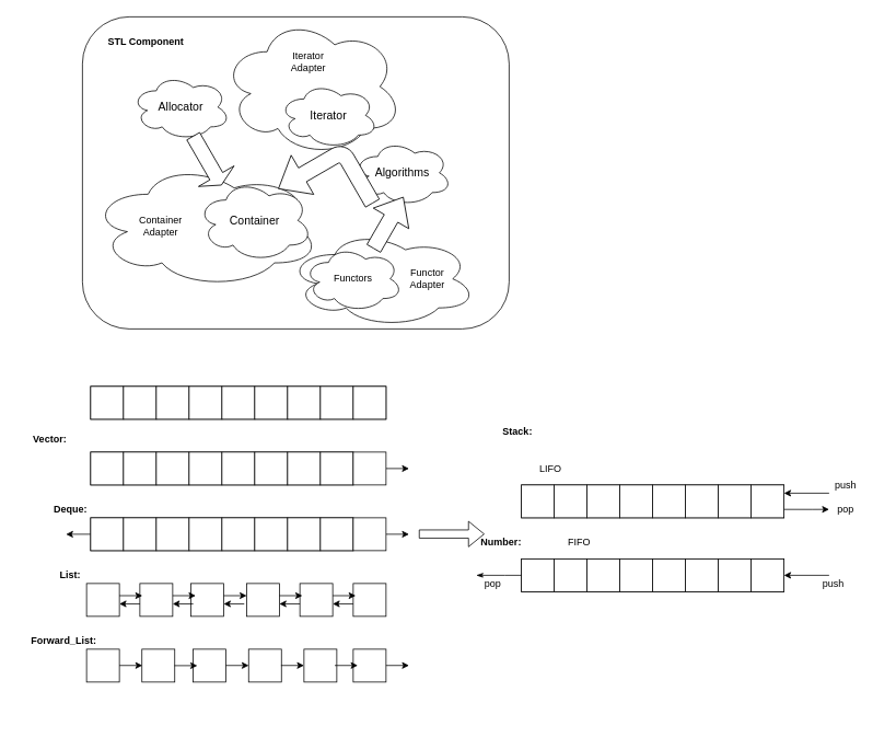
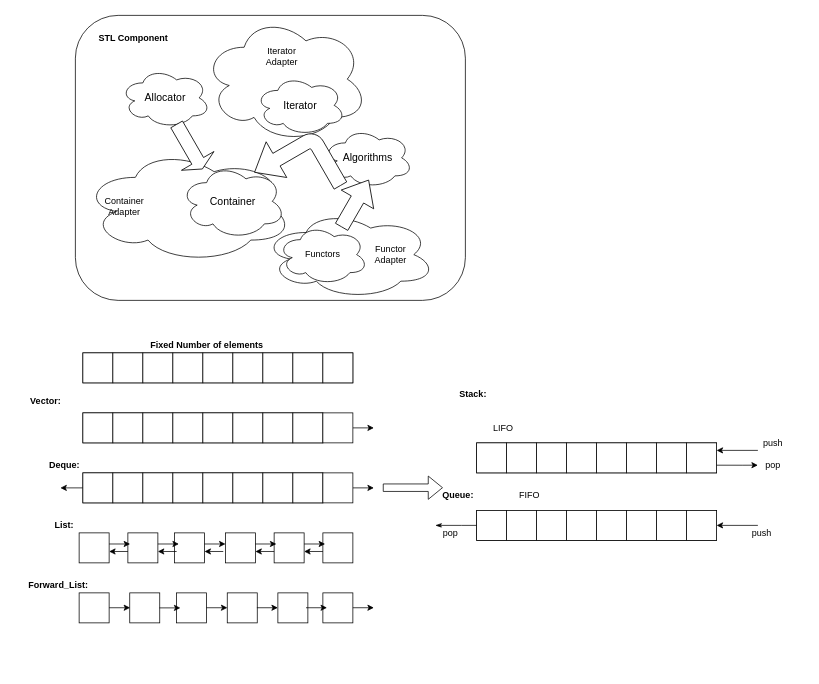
  <mxCell id="0" />
  <mxCell id="1" parent="0" />
  <mxCell id="2" value="" style="whiteSpace=wrap;html=1;strokeColor=#FFFFFF;" vertex="1" parent="1"><mxGeometry x="20" y="420" width="1050" height="470" as="geometry" /></mxCell>
  <mxCell id="3" value="" style="whiteSpace=wrap;html=1;rounded=1;" parent="1" vertex="1"><mxGeometry x="100" y="20" width="520" height="380" as="geometry" /></mxCell>
  <mxCell id="4" value="" style="ellipse;shape=cloud;whiteSpace=wrap;html=1;rounded=1;" parent="1" vertex="1"><mxGeometry x="270" y="20" width="220" height="170" as="geometry" /></mxCell>
  <mxCell id="5" value="" style="ellipse;shape=cloud;whiteSpace=wrap;html=1;rounded=1;" parent="1" vertex="1"><mxGeometry x="350" y="280" width="230" height="118" as="geometry" /></mxCell>
  <mxCell id="6" value="" style="ellipse;shape=cloud;whiteSpace=wrap;html=1;rounded=1;" parent="1" vertex="1"><mxGeometry x="110" y="197.99" width="280" height="152.01" as="geometry" /></mxCell>
  <mxCell id="7" value="&lt;font style=&quot;font-size: 14px&quot;&gt;Allocator&lt;/font&gt;" style="ellipse;shape=cloud;whiteSpace=wrap;html=1;" parent="1" vertex="1"><mxGeometry x="160" y="90" width="120" height="80" as="geometry" /></mxCell>
  <mxCell id="8" value="&lt;font style=&quot;font-size: 14px&quot;&gt;Iterator&lt;/font&gt;" style="ellipse;shape=cloud;whiteSpace=wrap;html=1;" parent="1" vertex="1"><mxGeometry x="340" y="100" width="120" height="80" as="geometry" /></mxCell>
  <mxCell id="9" value="&lt;font style=&quot;font-size: 14px&quot;&gt;Container&lt;/font&gt;" style="ellipse;shape=cloud;whiteSpace=wrap;html=1;" parent="1" vertex="1"><mxGeometry x="240" y="217.99" width="140" height="100" as="geometry" /></mxCell>
  <mxCell id="10" value="&lt;font style=&quot;font-size: 14px&quot;&gt;Algorithms&lt;/font&gt;" style="ellipse;shape=cloud;whiteSpace=wrap;html=1;" parent="1" vertex="1"><mxGeometry x="430" y="170" width="120" height="80" as="geometry" /></mxCell>
  <mxCell id="11" value="Functors" style="ellipse;shape=cloud;whiteSpace=wrap;html=1;" parent="1" vertex="1"><mxGeometry x="370" y="299" width="120" height="80" as="geometry" /></mxCell>
  <mxCell id="12" value="" style="html=1;shadow=0;dashed=0;align=center;verticalAlign=middle;shape=mxgraph.arrows2.arrow;dy=0.64;dx=12.47;direction=south;notch=0;rotation=-30;" parent="1" vertex="1"><mxGeometry x="227.17" y="160.76" width="50" height="68.66" as="geometry" /></mxCell>
  <mxCell id="13" value="" style="html=1;shadow=0;dashed=0;align=center;verticalAlign=middle;shape=mxgraph.arrows2.arrow;dy=0.62;dx=29.82;direction=south;notch=0;rotation=-150;" parent="1" vertex="1"><mxGeometry x="448" y="234.77" width="50" height="72.01" as="geometry" /></mxCell>
  <mxCell id="14" value="" style="html=1;shadow=0;dashed=0;align=center;verticalAlign=middle;shape=mxgraph.arrows2.bendArrow;dy=9.66;dx=33.72;notch=0;arrowHead=55;rounded=1;direction=west;flipV=1;rotation=-30;" parent="1" vertex="1"><mxGeometry x="343.47" y="173.71" width="100" height="100" as="geometry" /></mxCell>
- <mxCell id="15" value="Container&lt;br&gt;Adapter" style="text;html=1;align=center;verticalAlign=middle;resizable=0;points=[];autosize=1;" parent="1" vertex="1"><mxGeometry x="160" y="260" width="70" height="30" as="geometry" /></mxCell>
+ <mxCell id="15" value="Container&lt;br&gt;Adapter" style="text;html=1;align=center;verticalAlign=middle;resizable=0;points=[];autosize=1;" parent="1" vertex="1"><mxGeometry x="130" y="260" width="70" height="30" as="geometry" /></mxCell>
  <mxCell id="16" value="Functor&lt;br&gt;Adapter" style="text;html=1;align=center;verticalAlign=middle;resizable=0;points=[];autosize=1;" parent="1" vertex="1"><mxGeometry x="490" y="324" width="60" height="30" as="geometry" /></mxCell>
  <mxCell id="17" value="Iterator&lt;br&gt;Adapter" style="text;html=1;align=center;verticalAlign=middle;resizable=0;points=[];autosize=1;" parent="1" vertex="1"><mxGeometry x="345" y="60" width="60" height="30" as="geometry" /></mxCell>
  <mxCell id="18" value="&lt;b&gt;STL Component&lt;/b&gt;" style="text;html=1;align=center;verticalAlign=middle;resizable=0;points=[];autosize=1;" parent="1" vertex="1"><mxGeometry x="122.17" y="40" width="110" height="20" as="geometry" /></mxCell>
  <mxCell id="19" value="" style="rounded=0;whiteSpace=wrap;html=1;" vertex="1" parent="1"><mxGeometry x="110" y="470" width="360" height="40" as="geometry" /></mxCell>
  <mxCell id="20" value="" style="rounded=0;whiteSpace=wrap;html=1;" vertex="1" parent="1"><mxGeometry x="110" y="470" width="40" height="40" as="geometry" /></mxCell>
  <mxCell id="21" value="" style="rounded=0;whiteSpace=wrap;html=1;" vertex="1" parent="1"><mxGeometry x="150" y="470" width="40" height="40" as="geometry" /></mxCell>
  <mxCell id="22" value="" style="rounded=0;whiteSpace=wrap;html=1;" vertex="1" parent="1"><mxGeometry x="190" y="470" width="40" height="40" as="geometry" /></mxCell>
  <mxCell id="23" value="" style="rounded=0;whiteSpace=wrap;html=1;" vertex="1" parent="1"><mxGeometry x="230" y="470" width="40" height="40" as="geometry" /></mxCell>
  <mxCell id="24" value="" style="rounded=0;whiteSpace=wrap;html=1;" vertex="1" parent="1"><mxGeometry x="270" y="470" width="40" height="40" as="geometry" /></mxCell>
  <mxCell id="25" value="" style="rounded=0;whiteSpace=wrap;html=1;" vertex="1" parent="1"><mxGeometry x="310" y="470" width="40" height="40" as="geometry" /></mxCell>
  <mxCell id="26" value="" style="rounded=0;whiteSpace=wrap;html=1;" vertex="1" parent="1"><mxGeometry x="350" y="470" width="40" height="40" as="geometry" /></mxCell>
  <mxCell id="27" value="" style="rounded=0;whiteSpace=wrap;html=1;" vertex="1" parent="1"><mxGeometry x="390" y="470" width="40" height="40" as="geometry" /></mxCell>
  <mxCell id="28" value="" style="rounded=0;whiteSpace=wrap;html=1;" vertex="1" parent="1"><mxGeometry x="430" y="470" width="40" height="40" as="geometry" /></mxCell>
+ <mxCell id="29" value="&lt;b&gt;Fixed Number of elements&lt;/b&gt;" style="text;html=1;align=center;verticalAlign=middle;resizable=0;points=[];autosize=1;" vertex="1" parent="1"><mxGeometry x="190" y="450" width="170" height="20" as="geometry" /></mxCell>
  <mxCell id="30" value="&lt;b&gt;Vector:&lt;/b&gt;" style="text;html=1;align=center;verticalAlign=middle;resizable=0;points=[];autosize=1;" vertex="1" parent="1"><mxGeometry x="30" y="525" width="60" height="20" as="geometry" /></mxCell>
  <mxCell id="31" value="" style="rounded=0;whiteSpace=wrap;html=1;" vertex="1" parent="1"><mxGeometry x="110" y="550" width="320" height="40" as="geometry" /></mxCell>
  <mxCell id="32" value="" style="rounded=0;whiteSpace=wrap;html=1;" vertex="1" parent="1"><mxGeometry x="110" y="550" width="40" height="40" as="geometry" /></mxCell>
  <mxCell id="33" value="" style="rounded=0;whiteSpace=wrap;html=1;" vertex="1" parent="1"><mxGeometry x="150" y="550" width="40" height="40" as="geometry" /></mxCell>
  <mxCell id="34" value="" style="rounded=0;whiteSpace=wrap;html=1;" vertex="1" parent="1"><mxGeometry x="190" y="550" width="40" height="40" as="geometry" /></mxCell>
  <mxCell id="35" value="" style="rounded=0;whiteSpace=wrap;html=1;" vertex="1" parent="1"><mxGeometry x="230" y="550" width="40" height="40" as="geometry" /></mxCell>
  <mxCell id="36" value="" style="rounded=0;whiteSpace=wrap;html=1;" vertex="1" parent="1"><mxGeometry x="270" y="550" width="40" height="40" as="geometry" /></mxCell>
  <mxCell id="37" value="" style="rounded=0;whiteSpace=wrap;html=1;" vertex="1" parent="1"><mxGeometry x="310" y="550" width="40" height="40" as="geometry" /></mxCell>
  <mxCell id="38" value="" style="rounded=0;whiteSpace=wrap;html=1;" vertex="1" parent="1"><mxGeometry x="350" y="550" width="40" height="40" as="geometry" /></mxCell>
  <mxCell id="39" value="" style="rounded=0;whiteSpace=wrap;html=1;" vertex="1" parent="1"><mxGeometry x="390" y="550" width="40" height="40" as="geometry" /></mxCell>
  <mxCell id="40" value="" style="edgeStyle=orthogonalEdgeStyle;rounded=0;orthogonalLoop=1;jettySize=auto;html=1;" edge="1" parent="1" source="41"><mxGeometry relative="1" as="geometry"><mxPoint x="498" y="570" as="targetPoint" /></mxGeometry></mxCell>
  <mxCell id="41" value="" style="rounded=0;whiteSpace=wrap;html=1;" vertex="1" parent="1"><mxGeometry x="430" y="550" width="40" height="40" as="geometry" /></mxCell>
  <mxCell id="42" value="&lt;b&gt;Deque:&lt;/b&gt;" style="text;html=1;align=center;verticalAlign=middle;resizable=0;points=[];autosize=1;" vertex="1" parent="1"><mxGeometry x="55" y="610" width="60" height="20" as="geometry" /></mxCell>
  <mxCell id="43" value="" style="rounded=0;whiteSpace=wrap;html=1;" vertex="1" parent="1"><mxGeometry x="110" y="630" width="320" height="40" as="geometry" /></mxCell>
  <mxCell id="44" value="" style="edgeStyle=orthogonalEdgeStyle;rounded=0;orthogonalLoop=1;jettySize=auto;html=1;" edge="1" parent="1" source="45"><mxGeometry relative="1" as="geometry"><mxPoint x="80" y="650" as="targetPoint" /></mxGeometry></mxCell>
  <mxCell id="45" value="" style="rounded=0;whiteSpace=wrap;html=1;" vertex="1" parent="1"><mxGeometry x="110" y="630" width="40" height="40" as="geometry" /></mxCell>
  <mxCell id="46" value="" style="rounded=0;whiteSpace=wrap;html=1;" vertex="1" parent="1"><mxGeometry x="150" y="630" width="40" height="40" as="geometry" /></mxCell>
  <mxCell id="47" value="" style="rounded=0;whiteSpace=wrap;html=1;" vertex="1" parent="1"><mxGeometry x="190" y="630" width="40" height="40" as="geometry" /></mxCell>
  <mxCell id="48" value="" style="rounded=0;whiteSpace=wrap;html=1;" vertex="1" parent="1"><mxGeometry x="230" y="630" width="40" height="40" as="geometry" /></mxCell>
  <mxCell id="49" value="" style="rounded=0;whiteSpace=wrap;html=1;" vertex="1" parent="1"><mxGeometry x="270" y="630" width="40" height="40" as="geometry" /></mxCell>
  <mxCell id="50" value="" style="rounded=0;whiteSpace=wrap;html=1;" vertex="1" parent="1"><mxGeometry x="310" y="630" width="40" height="40" as="geometry" /></mxCell>
  <mxCell id="51" value="" style="rounded=0;whiteSpace=wrap;html=1;" vertex="1" parent="1"><mxGeometry x="350" y="630" width="40" height="40" as="geometry" /></mxCell>
  <mxCell id="52" value="" style="rounded=0;whiteSpace=wrap;html=1;" vertex="1" parent="1"><mxGeometry x="390" y="630" width="40" height="40" as="geometry" /></mxCell>
  <mxCell id="53" value="" style="edgeStyle=orthogonalEdgeStyle;rounded=0;orthogonalLoop=1;jettySize=auto;html=1;" edge="1" parent="1" source="54"><mxGeometry relative="1" as="geometry"><mxPoint x="498" y="650" as="targetPoint" /></mxGeometry></mxCell>
  <mxCell id="54" value="" style="rounded=0;whiteSpace=wrap;html=1;" vertex="1" parent="1"><mxGeometry x="430" y="630" width="40" height="40" as="geometry" /></mxCell>
  <mxCell id="55" value="&lt;b&gt;List:&lt;/b&gt;" style="text;html=1;align=center;verticalAlign=middle;resizable=0;points=[];autosize=1;" vertex="1" parent="1"><mxGeometry x="65" y="690" width="40" height="20" as="geometry" /></mxCell>
  <mxCell id="56" value="" style="rounded=0;whiteSpace=wrap;html=1;" vertex="1" parent="1"><mxGeometry x="105" y="710" width="40" height="40" as="geometry" /></mxCell>
  <mxCell id="57" value="" style="rounded=0;whiteSpace=wrap;html=1;" vertex="1" parent="1"><mxGeometry x="232.17" y="710" width="40" height="40" as="geometry" /></mxCell>
  <mxCell id="58" value="" style="rounded=0;whiteSpace=wrap;html=1;" vertex="1" parent="1"><mxGeometry x="300" y="710" width="40" height="40" as="geometry" /></mxCell>
  <mxCell id="59" value="" style="rounded=0;whiteSpace=wrap;html=1;" vertex="1" parent="1"><mxGeometry x="365" y="710" width="40" height="40" as="geometry" /></mxCell>
  <mxCell id="60" value="" style="rounded=0;whiteSpace=wrap;html=1;" vertex="1" parent="1"><mxGeometry x="430" y="710" width="40" height="40" as="geometry" /></mxCell>
  <mxCell id="61" value="" style="rounded=0;whiteSpace=wrap;html=1;" vertex="1" parent="1"><mxGeometry x="170" y="710" width="40" height="40" as="geometry" /></mxCell>
  <mxCell id="62" value="" style="edgeStyle=orthogonalEdgeStyle;rounded=0;orthogonalLoop=1;jettySize=auto;html=1;" edge="1" parent="1"><mxGeometry relative="1" as="geometry"><mxPoint x="433" y="724.83" as="targetPoint" /><mxPoint x="405" y="724.83" as="sourcePoint" /></mxGeometry></mxCell>
  <mxCell id="63" value="" style="edgeStyle=orthogonalEdgeStyle;rounded=0;orthogonalLoop=1;jettySize=auto;html=1;startArrow=classic;startFill=1;endArrow=none;endFill=0;" edge="1" parent="1"><mxGeometry relative="1" as="geometry"><mxPoint x="430" y="734.83" as="targetPoint" /><mxPoint x="405" y="734.83" as="sourcePoint" /></mxGeometry></mxCell>
  <mxCell id="64" value="" style="edgeStyle=orthogonalEdgeStyle;rounded=0;orthogonalLoop=1;jettySize=auto;html=1;" edge="1" parent="1"><mxGeometry relative="1" as="geometry"><mxPoint x="368" y="724.83" as="targetPoint" /><mxPoint x="340" y="724.83" as="sourcePoint" /></mxGeometry></mxCell>
  <mxCell id="65" value="" style="edgeStyle=orthogonalEdgeStyle;rounded=0;orthogonalLoop=1;jettySize=auto;html=1;startArrow=classic;startFill=1;endArrow=none;endFill=0;" edge="1" parent="1"><mxGeometry relative="1" as="geometry"><mxPoint x="365" y="734.83" as="targetPoint" /><mxPoint x="340" y="734.83" as="sourcePoint" /></mxGeometry></mxCell>
  <mxCell id="66" value="" style="edgeStyle=orthogonalEdgeStyle;rounded=0;orthogonalLoop=1;jettySize=auto;html=1;" edge="1" parent="1"><mxGeometry relative="1" as="geometry"><mxPoint x="300.17" y="724.83" as="targetPoint" /><mxPoint x="272.17" y="724.83" as="sourcePoint" /></mxGeometry></mxCell>
  <mxCell id="67" value="" style="edgeStyle=orthogonalEdgeStyle;rounded=0;orthogonalLoop=1;jettySize=auto;html=1;startArrow=classic;startFill=1;endArrow=none;endFill=0;" edge="1" parent="1"><mxGeometry relative="1" as="geometry"><mxPoint x="297.17" y="734.83" as="targetPoint" /><mxPoint x="272.17" y="734.83" as="sourcePoint" /></mxGeometry></mxCell>
  <mxCell id="68" value="" style="edgeStyle=orthogonalEdgeStyle;rounded=0;orthogonalLoop=1;jettySize=auto;html=1;" edge="1" parent="1"><mxGeometry relative="1" as="geometry"><mxPoint x="238" y="724.83" as="targetPoint" /><mxPoint x="210" y="724.83" as="sourcePoint" /></mxGeometry></mxCell>
  <mxCell id="69" value="" style="edgeStyle=orthogonalEdgeStyle;rounded=0;orthogonalLoop=1;jettySize=auto;html=1;startArrow=classic;startFill=1;endArrow=none;endFill=0;" edge="1" parent="1"><mxGeometry relative="1" as="geometry"><mxPoint x="235" y="734.83" as="targetPoint" /><mxPoint x="210" y="734.83" as="sourcePoint" /></mxGeometry></mxCell>
  <mxCell id="70" value="" style="edgeStyle=orthogonalEdgeStyle;rounded=0;orthogonalLoop=1;jettySize=auto;html=1;" edge="1" parent="1"><mxGeometry relative="1" as="geometry"><mxPoint x="173" y="724.83" as="targetPoint" /><mxPoint x="145" y="724.83" as="sourcePoint" /></mxGeometry></mxCell>
  <mxCell id="71" value="" style="edgeStyle=orthogonalEdgeStyle;rounded=0;orthogonalLoop=1;jettySize=auto;html=1;startArrow=classic;startFill=1;endArrow=none;endFill=0;" edge="1" parent="1"><mxGeometry relative="1" as="geometry"><mxPoint x="170" y="734.83" as="targetPoint" /><mxPoint x="145" y="734.83" as="sourcePoint" /></mxGeometry></mxCell>
  <mxCell id="72" value="&lt;b&gt;Forward_List:&lt;/b&gt;" style="text;html=1;align=center;verticalAlign=middle;resizable=0;points=[];autosize=1;" vertex="1" parent="1"><mxGeometry x="32.17" y="770" width="90" height="20" as="geometry" /></mxCell>
  <mxCell id="73" value="" style="rounded=0;whiteSpace=wrap;html=1;" vertex="1" parent="1"><mxGeometry x="105" y="790" width="40" height="40" as="geometry" /></mxCell>
  <mxCell id="74" value="" style="rounded=0;whiteSpace=wrap;html=1;" vertex="1" parent="1"><mxGeometry x="234.67" y="790" width="40" height="40" as="geometry" /></mxCell>
  <mxCell id="75" value="" style="rounded=0;whiteSpace=wrap;html=1;" vertex="1" parent="1"><mxGeometry x="302.5" y="790" width="40" height="40" as="geometry" /></mxCell>
  <mxCell id="76" value="" style="rounded=0;whiteSpace=wrap;html=1;" vertex="1" parent="1"><mxGeometry x="370" y="790" width="40" height="40" as="geometry" /></mxCell>
  <mxCell id="77" value="" style="rounded=0;whiteSpace=wrap;html=1;" vertex="1" parent="1"><mxGeometry x="430" y="790" width="40" height="40" as="geometry" /></mxCell>
  <mxCell id="78" value="" style="rounded=0;whiteSpace=wrap;html=1;" vertex="1" parent="1"><mxGeometry x="172.5" y="790" width="40" height="40" as="geometry" /></mxCell>
  <mxCell id="79" value="" style="edgeStyle=orthogonalEdgeStyle;rounded=0;orthogonalLoop=1;jettySize=auto;html=1;" edge="1" parent="1"><mxGeometry relative="1" as="geometry"><mxPoint x="435.5" y="809.83" as="targetPoint" /><mxPoint x="407.5" y="809.83" as="sourcePoint" /></mxGeometry></mxCell>
  <mxCell id="80" value="" style="edgeStyle=orthogonalEdgeStyle;rounded=0;orthogonalLoop=1;jettySize=auto;html=1;" edge="1" parent="1"><mxGeometry relative="1" as="geometry"><mxPoint x="370" y="809.83" as="targetPoint" /><mxPoint x="342" y="809.83" as="sourcePoint" /></mxGeometry></mxCell>
  <mxCell id="81" value="" style="edgeStyle=orthogonalEdgeStyle;rounded=0;orthogonalLoop=1;jettySize=auto;html=1;" edge="1" parent="1"><mxGeometry relative="1" as="geometry"><mxPoint x="302.67" y="809.83" as="targetPoint" /><mxPoint x="274.67" y="809.83" as="sourcePoint" /></mxGeometry></mxCell>
  <mxCell id="82" value="" style="edgeStyle=orthogonalEdgeStyle;rounded=0;orthogonalLoop=1;jettySize=auto;html=1;" edge="1" parent="1"><mxGeometry relative="1" as="geometry"><mxPoint x="240" y="809.83" as="targetPoint" /><mxPoint x="212" y="810" as="sourcePoint" /></mxGeometry></mxCell>
  <mxCell id="83" value="" style="edgeStyle=orthogonalEdgeStyle;rounded=0;orthogonalLoop=1;jettySize=auto;html=1;" edge="1" parent="1"><mxGeometry relative="1" as="geometry"><mxPoint x="173" y="809.83" as="targetPoint" /><mxPoint x="145" y="809.83" as="sourcePoint" /></mxGeometry></mxCell>
  <mxCell id="84" value="" style="edgeStyle=orthogonalEdgeStyle;rounded=0;orthogonalLoop=1;jettySize=auto;html=1;" edge="1" parent="1"><mxGeometry relative="1" as="geometry"><mxPoint x="498" y="809.83" as="targetPoint" /><mxPoint x="470" y="809.83" as="sourcePoint" /><Array as="points"><mxPoint x="487.5" y="810" /><mxPoint x="487.5" y="810" /></Array></mxGeometry></mxCell>
  <mxCell id="85" value="" style="shape=flexArrow;endArrow=classic;html=1;" edge="1" parent="1"><mxGeometry width="50" height="50" relative="1" as="geometry"><mxPoint x="510" y="649.76" as="sourcePoint" /><mxPoint x="590" y="649.76" as="targetPoint" /></mxGeometry></mxCell>
  <mxCell id="86" value="&lt;b&gt;Stack:&lt;/b&gt;" style="text;html=1;align=center;verticalAlign=middle;resizable=0;points=[];autosize=1;" vertex="1" parent="1"><mxGeometry x="605" y="515" width="50" height="20" as="geometry" /></mxCell>
  <mxCell id="87" value="" style="rounded=0;whiteSpace=wrap;html=1;" vertex="1" parent="1"><mxGeometry x="635" y="590" width="320" height="40" as="geometry" /></mxCell>
  <mxCell id="88" value="" style="rounded=0;whiteSpace=wrap;html=1;" vertex="1" parent="1"><mxGeometry x="635" y="590" width="40" height="40" as="geometry" /></mxCell>
  <mxCell id="89" value="" style="rounded=0;whiteSpace=wrap;html=1;" vertex="1" parent="1"><mxGeometry x="675" y="590" width="40" height="40" as="geometry" /></mxCell>
  <mxCell id="90" value="" style="rounded=0;whiteSpace=wrap;html=1;" vertex="1" parent="1"><mxGeometry x="715" y="590" width="40" height="40" as="geometry" /></mxCell>
  <mxCell id="91" value="" style="rounded=0;whiteSpace=wrap;html=1;" vertex="1" parent="1"><mxGeometry x="755" y="590" width="40" height="40" as="geometry" /></mxCell>
  <mxCell id="92" value="" style="rounded=0;whiteSpace=wrap;html=1;" vertex="1" parent="1"><mxGeometry x="795" y="590" width="40" height="40" as="geometry" /></mxCell>
  <mxCell id="93" value="" style="rounded=0;whiteSpace=wrap;html=1;" vertex="1" parent="1"><mxGeometry x="835" y="590" width="40" height="40" as="geometry" /></mxCell>
  <mxCell id="94" value="" style="rounded=0;whiteSpace=wrap;html=1;" vertex="1" parent="1"><mxGeometry x="875" y="590" width="40" height="40" as="geometry" /></mxCell>
  <mxCell id="95" value="" style="rounded=0;whiteSpace=wrap;html=1;" vertex="1" parent="1"><mxGeometry x="915" y="590" width="40" height="40" as="geometry" /></mxCell>
  <mxCell id="96" value="" style="edgeStyle=orthogonalEdgeStyle;rounded=0;orthogonalLoop=1;jettySize=auto;html=1;startArrow=none;startFill=0;endArrow=classic;endFill=1;" edge="1" parent="1" target="95"><mxGeometry relative="1" as="geometry"><mxPoint x="1010" y="600" as="sourcePoint" /><Array as="points"><mxPoint x="1010" y="600" /></Array></mxGeometry></mxCell>
  <mxCell id="97" value="push" style="text;html=1;align=center;verticalAlign=middle;resizable=0;points=[];autosize=1;" vertex="1" parent="1"><mxGeometry x="1010" y="580" width="40" height="20" as="geometry" /></mxCell>
  <mxCell id="98" value="" style="edgeStyle=orthogonalEdgeStyle;rounded=0;orthogonalLoop=1;jettySize=auto;html=1;startArrow=classic;startFill=1;endArrow=none;endFill=0;" edge="1" parent="1"><mxGeometry relative="1" as="geometry"><mxPoint x="1010" y="619.76" as="sourcePoint" /><mxPoint x="955" y="619.76" as="targetPoint" /><Array as="points"><mxPoint x="990" y="619.76" /><mxPoint x="990" y="619.76" /></Array></mxGeometry></mxCell>
  <mxCell id="99" value="pop" style="text;html=1;align=center;verticalAlign=middle;resizable=0;points=[];autosize=1;" vertex="1" parent="1"><mxGeometry x="1010" y="610" width="40" height="20" as="geometry" /></mxCell>
- <mxCell id="100" value="&lt;b&gt;Number:&lt;/b&gt;" style="text;html=1;align=center;verticalAlign=middle;resizable=0;points=[];autosize=1;" vertex="1" parent="1"><mxGeometry x="580" y="650" width="60" height="20" as="geometry" /></mxCell>
+ <mxCell id="100" value="&lt;b&gt;Queue:&lt;/b&gt;" style="text;html=1;align=center;verticalAlign=middle;resizable=0;points=[];autosize=1;" vertex="1" parent="1"><mxGeometry x="580" y="650" width="60" height="20" as="geometry" /></mxCell>
  <mxCell id="101" value="" style="rounded=0;whiteSpace=wrap;html=1;" vertex="1" parent="1"><mxGeometry x="635" y="680" width="320" height="40" as="geometry" /></mxCell>
  <mxCell id="102" value="" style="rounded=0;whiteSpace=wrap;html=1;" vertex="1" parent="1"><mxGeometry x="635" y="680" width="40" height="40" as="geometry" /></mxCell>
  <mxCell id="103" value="" style="rounded=0;whiteSpace=wrap;html=1;" vertex="1" parent="1"><mxGeometry x="675" y="680" width="40" height="40" as="geometry" /></mxCell>
  <mxCell id="104" value="" style="rounded=0;whiteSpace=wrap;html=1;" vertex="1" parent="1"><mxGeometry x="715" y="680" width="40" height="40" as="geometry" /></mxCell>
  <mxCell id="105" value="" style="rounded=0;whiteSpace=wrap;html=1;" vertex="1" parent="1"><mxGeometry x="755" y="680" width="40" height="40" as="geometry" /></mxCell>
  <mxCell id="106" value="" style="rounded=0;whiteSpace=wrap;html=1;" vertex="1" parent="1"><mxGeometry x="795" y="680" width="40" height="40" as="geometry" /></mxCell>
  <mxCell id="107" value="" style="rounded=0;whiteSpace=wrap;html=1;" vertex="1" parent="1"><mxGeometry x="835" y="680" width="40" height="40" as="geometry" /></mxCell>
  <mxCell id="108" value="" style="rounded=0;whiteSpace=wrap;html=1;" vertex="1" parent="1"><mxGeometry x="875" y="680" width="40" height="40" as="geometry" /></mxCell>
  <mxCell id="109" value="" style="rounded=0;whiteSpace=wrap;html=1;" vertex="1" parent="1"><mxGeometry x="915" y="680" width="40" height="40" as="geometry" /></mxCell>
  <mxCell id="110" value="" style="edgeStyle=orthogonalEdgeStyle;rounded=0;orthogonalLoop=1;jettySize=auto;html=1;startArrow=none;startFill=0;endArrow=classic;endFill=1;" edge="1" parent="1" target="109"><mxGeometry relative="1" as="geometry"><mxPoint x="1010" y="700" as="sourcePoint" /><Array as="points"><mxPoint x="1010" y="700" /></Array></mxGeometry></mxCell>
  <mxCell id="111" value="push" style="text;html=1;align=center;verticalAlign=middle;resizable=0;points=[];autosize=1;" vertex="1" parent="1"><mxGeometry x="995" y="700" width="40" height="20" as="geometry" /></mxCell>
  <mxCell id="112" value="" style="edgeStyle=orthogonalEdgeStyle;rounded=0;orthogonalLoop=1;jettySize=auto;html=1;startArrow=none;startFill=0;endArrow=classicThin;endFill=1;" edge="1" parent="1"><mxGeometry relative="1" as="geometry"><mxPoint x="635" y="700" as="sourcePoint" /><mxPoint x="580" y="700" as="targetPoint" /><Array as="points"><mxPoint x="615" y="700" /><mxPoint x="615" y="700" /></Array></mxGeometry></mxCell>
  <mxCell id="113" value="pop" style="text;html=1;align=center;verticalAlign=middle;resizable=0;points=[];autosize=1;" vertex="1" parent="1"><mxGeometry x="580" y="700" width="40" height="20" as="geometry" /></mxCell>
  <mxCell id="114" value="LIFO" style="text;html=1;align=center;verticalAlign=middle;resizable=0;points=[];autosize=1;" vertex="1" parent="1"><mxGeometry x="650" y="560" width="40" height="20" as="geometry" /></mxCell>
  <mxCell id="115" value="FIFO" style="text;html=1;align=center;verticalAlign=middle;resizable=0;points=[];autosize=1;" vertex="1" parent="1"><mxGeometry x="685" y="650" width="40" height="20" as="geometry" /></mxCell>
